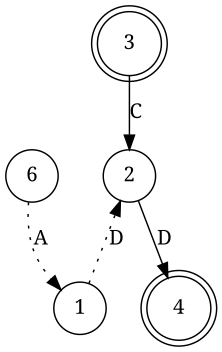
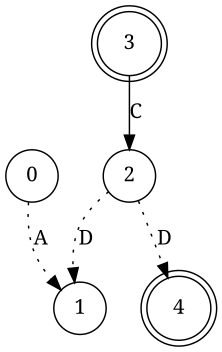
  digraph {
    fontname="Noto Serif"
    rankdir=TB
    node [fontname="Noto Serif" shape=circle]
    edge [fontname="Noto Serif" style=solid]
    2
    3 [shape=doublecircle]
-   0 [label=6]
+   0
    1
    4 [shape=doublecircle]
-   2 -> 4 [label=D]
+   2 -> 4 [label=D style=dotted]
    3 -> 2 [label=C]
    0 -> 1 [label=A style=dotted]
-   1 -> 2 [label=D style=dotted]
+   2 -> 1 [label=D style=dotted]
  }
